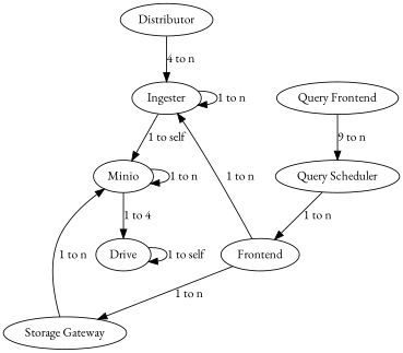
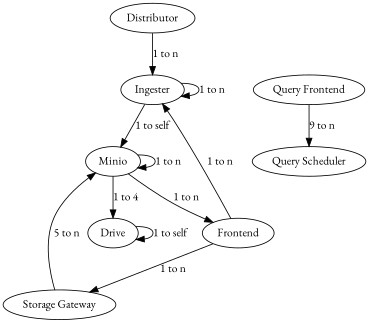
  digraph {
    fontname="EB Garamond"
    node [fontname="EB Garamond" func=one instances=4]
    edge [fontname="EB Garamond"]
    n1 [label=Distributor]
    n2 [func="50%(I) & one(MIO)" label=Ingester type_condition="50%"]
    n3 [func="75%(MIO) & 25%(DRV)" label=Minio]
    n4 [func=copy instances=16 label=Drive]
    n5 [label="Query Frontend"]
    n6 [label="Query Scheduler"]
    n7 [func="one(SG) | one(I)" label=Frontend]
    n8 [label="Storage Gateway"]
-   n1 -> n2 [label="4 to n"]
+   n1 -> n2 [label="1 to n"]
    n2 -> n2 [label="1 to n"]
    n2 -> n3 [label="1 to self"]
    n3 -> n3 [label="1 to n"]
    n3 -> n4 [label="1 to 4"]
    n4 -> n4 [label="1 to self"]
    n5 -> n6 [label="9 to n"]
-   n6 -> n7 [label="1 to n"]
+   n3 -> n7 [label="1 to n"]
    n7 -> n2 [label="1 to n"]
    n7 -> n8 [label="1 to n"]
-   n8 -> n3 [label="1 to n"]
+   n8 -> n3 [label="5 to n"]
  }
